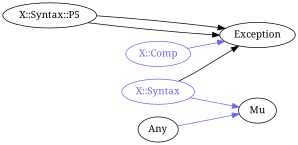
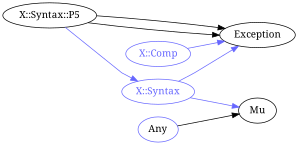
  digraph {
    fontname="Noto Serif"
    rankdir=LR
    splines=polyline
    node [color="#000000" fontcolor="#000000" fontname="Noto Serif"]
    edge [color="#000000" fontname="Noto Serif"]
    "X::Syntax::P5"
    Exception
    "X::Syntax" [color="#6666FF" fontcolor="#6666FF"]
    Mu
-   Any
+   Any [color="#6666FF"]
    "X::Comp" [color="#6666FF" fontcolor="#6666FF"]
    "X::Syntax::P5" -> Exception
    "X::Syntax::P5" -> Exception
-   "X::Syntax" -> Exception
+   "X::Syntax::P5" -> "X::Syntax" [color="#6666FF"]
+   "X::Syntax" -> Exception [color="#6666FF"]
    "X::Syntax" -> Mu [color="#6666FF"]
-   Any -> Mu [color="#6666FF"]
+   Any -> Mu
    "X::Comp" -> Exception [color="#6666FF"]
  }
